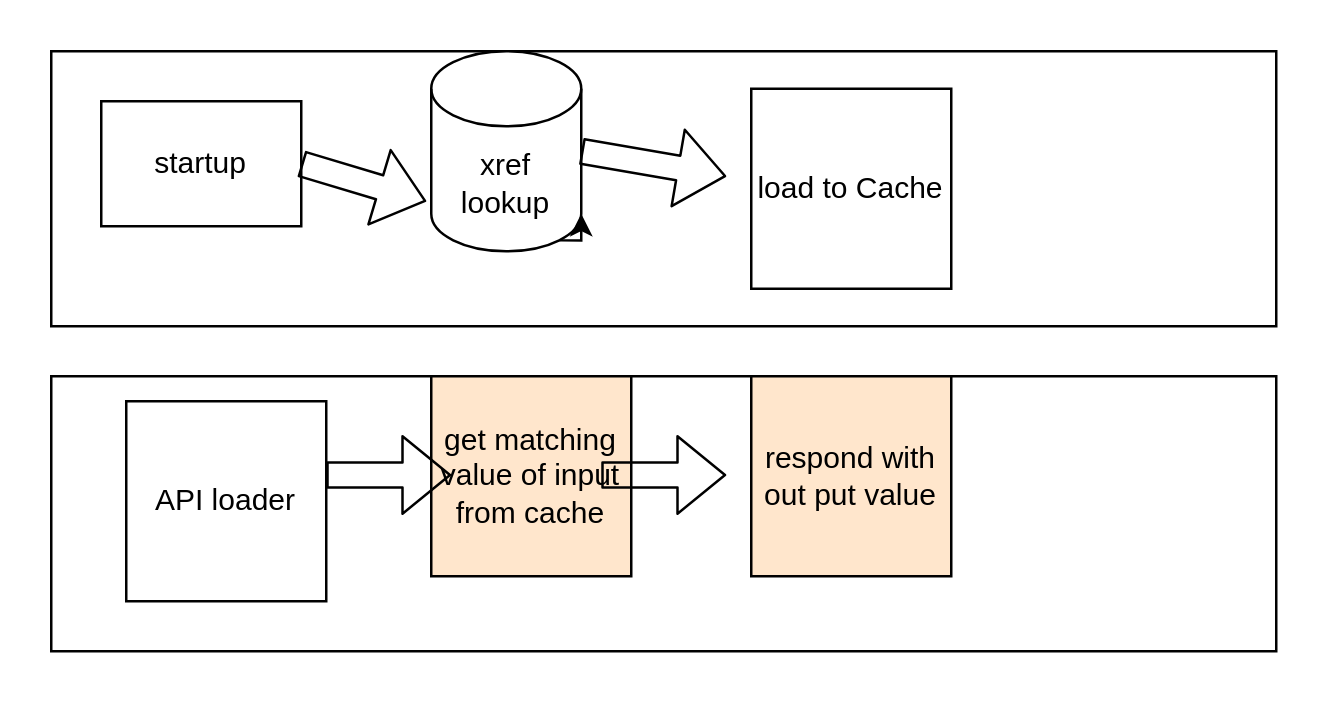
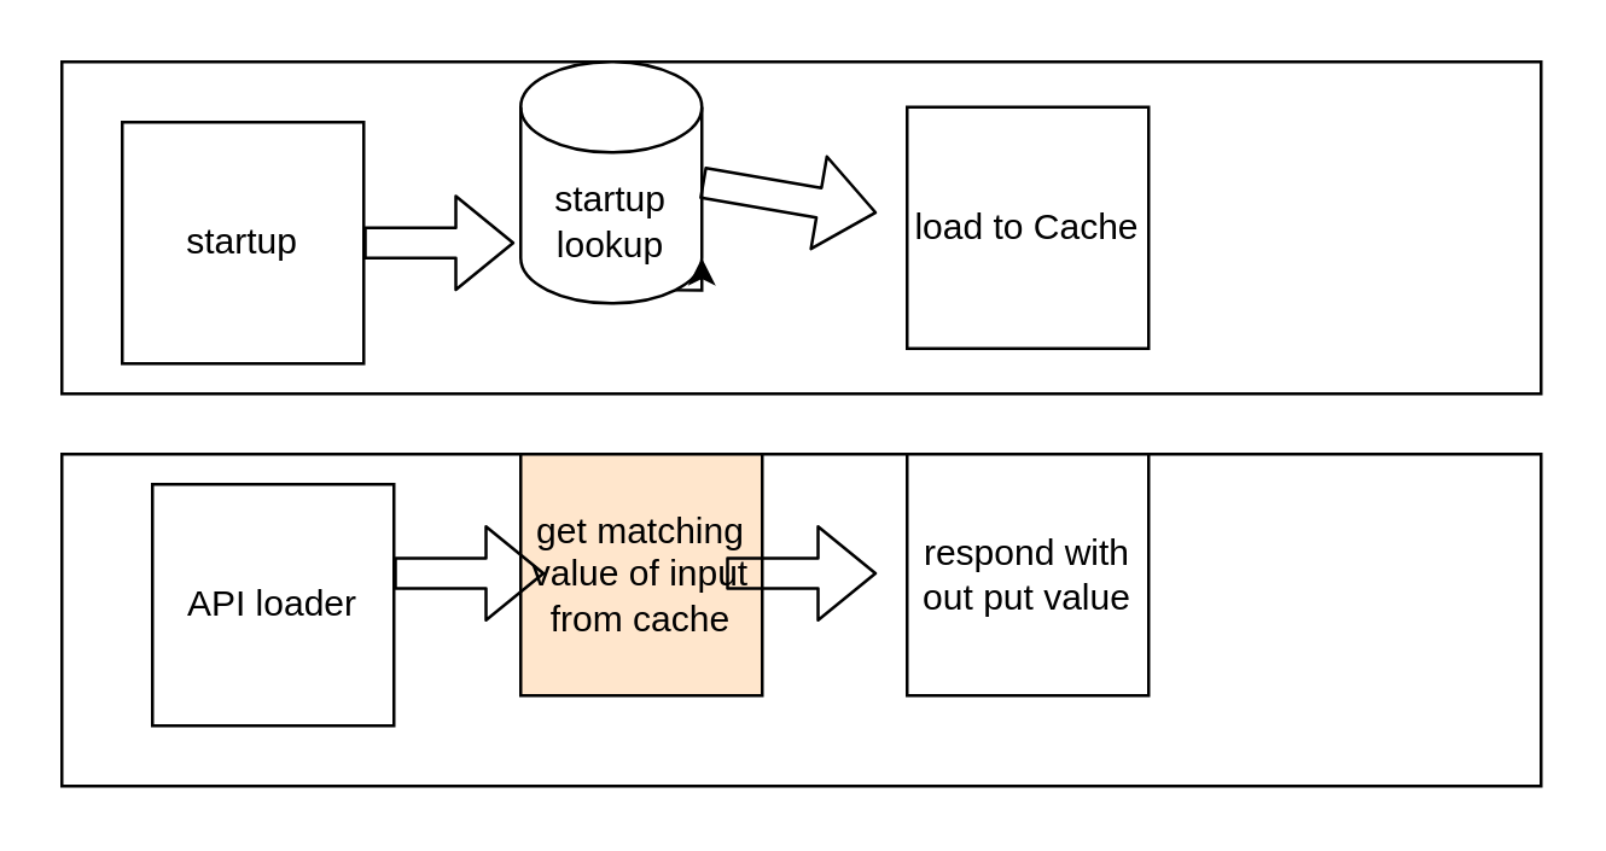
  <mxCell id="0" />
  <mxCell id="1" parent="0" />
  <mxCell id="2" value="" style="rounded=0;whiteSpace=wrap;html=1;" vertex="1" parent="1"><mxGeometry x="20" y="20" width="490" height="110" as="geometry" /></mxCell>
- <mxCell id="3" value="xref lookup" style="shape=cylinder3;whiteSpace=wrap;html=1;boundedLbl=1;backgroundOutline=1;size=15;" vertex="1" parent="1"><mxGeometry x="172" y="20" width="60" height="80" as="geometry" /></mxCell>
+ <mxCell id="3" value="startup lookup" style="shape=cylinder3;whiteSpace=wrap;html=1;boundedLbl=1;backgroundOutline=1;size=15;" vertex="1" parent="1"><mxGeometry x="172" y="20" width="60" height="80" as="geometry" /></mxCell>
  <mxCell id="4" value="load to Cache" style="whiteSpace=wrap;html=1;aspect=fixed;" vertex="1" parent="1"><mxGeometry x="300" y="35" width="80" height="80" as="geometry" /></mxCell>
- <mxCell id="5" value="startup" style="whiteSpace=wrap;html=1;aspect=fixed;" vertex="1" parent="1"><mxGeometry x="40" y="40" width="80" height="50" as="geometry" /></mxCell>
+ <mxCell id="5" value="startup" style="whiteSpace=wrap;html=1;aspect=fixed;" vertex="1" parent="1"><mxGeometry x="40" y="40" width="80" height="80" as="geometry" /></mxCell>
  <mxCell id="6" value="" style="shape=flexArrow;endArrow=classic;html=1;exitX=1;exitY=0.5;exitDx=0;exitDy=0;" edge="1" parent="1" source="5"><mxGeometry width="50" height="50" relative="1" as="geometry"><mxPoint x="120" y="130" as="sourcePoint" /><mxPoint x="170" y="80" as="targetPoint" /></mxGeometry></mxCell>
  <mxCell id="7" style="edgeStyle=orthogonalEdgeStyle;rounded=0;orthogonalLoop=1;jettySize=auto;html=1;exitX=0.855;exitY=1;exitDx=0;exitDy=-4.35;exitPerimeter=0;entryX=1;entryY=1;entryDx=0;entryDy=-15;entryPerimeter=0;" edge="1" parent="1" source="3" target="3"><mxGeometry relative="1" as="geometry" /></mxCell>
  <mxCell id="8" value="" style="shape=flexArrow;endArrow=classic;html=1;exitX=1;exitY=0.5;exitDx=0;exitDy=0;exitPerimeter=0;" edge="1" parent="1" source="3"><mxGeometry width="50" height="50" relative="1" as="geometry"><mxPoint x="250" y="110" as="sourcePoint" /><mxPoint x="290" y="70" as="targetPoint" /></mxGeometry></mxCell>
  <mxCell id="9" value="" style="rounded=0;whiteSpace=wrap;html=1;" vertex="1" parent="1"><mxGeometry x="20" y="150" width="490" height="110" as="geometry" /></mxCell>
  <mxCell id="10" value="API loader" style="whiteSpace=wrap;html=1;aspect=fixed;" vertex="1" parent="1"><mxGeometry x="50" y="160" width="80" height="80" as="geometry" /></mxCell>
  <mxCell id="11" value="get matching value of input from cache" style="whiteSpace=wrap;html=1;aspect=fixed;fillColor=#ffe6cc;" vertex="1" parent="1"><mxGeometry x="172" y="150" width="80" height="80" as="geometry" /></mxCell>
- <mxCell id="12" value="respond with out put value" style="whiteSpace=wrap;html=1;aspect=fixed;fillColor=#ffe6cc;" vertex="1" parent="1"><mxGeometry x="300" y="150" width="80" height="80" as="geometry" /></mxCell>
+ <mxCell id="12" value="respond with out put value" style="whiteSpace=wrap;html=1;aspect=fixed;" vertex="1" parent="1"><mxGeometry x="300" y="150" width="80" height="80" as="geometry" /></mxCell>
  <mxCell id="13" value="" style="shape=flexArrow;endArrow=classic;html=1;exitX=1;exitY=0.5;exitDx=0;exitDy=0;" edge="1" parent="1"><mxGeometry width="50" height="50" relative="1" as="geometry"><mxPoint x="130" y="189.5" as="sourcePoint" /><mxPoint x="180" y="189.5" as="targetPoint" /></mxGeometry></mxCell>
  <mxCell id="14" value="" style="shape=flexArrow;endArrow=classic;html=1;exitX=1;exitY=0.5;exitDx=0;exitDy=0;" edge="1" parent="1"><mxGeometry width="50" height="50" relative="1" as="geometry"><mxPoint x="240" y="189.5" as="sourcePoint" /><mxPoint x="290" y="189.5" as="targetPoint" /></mxGeometry></mxCell>
